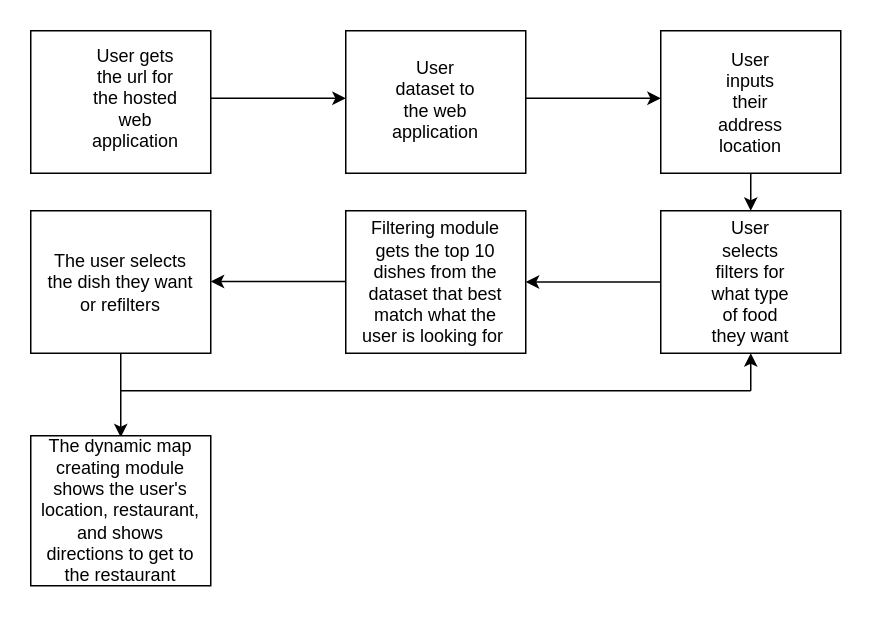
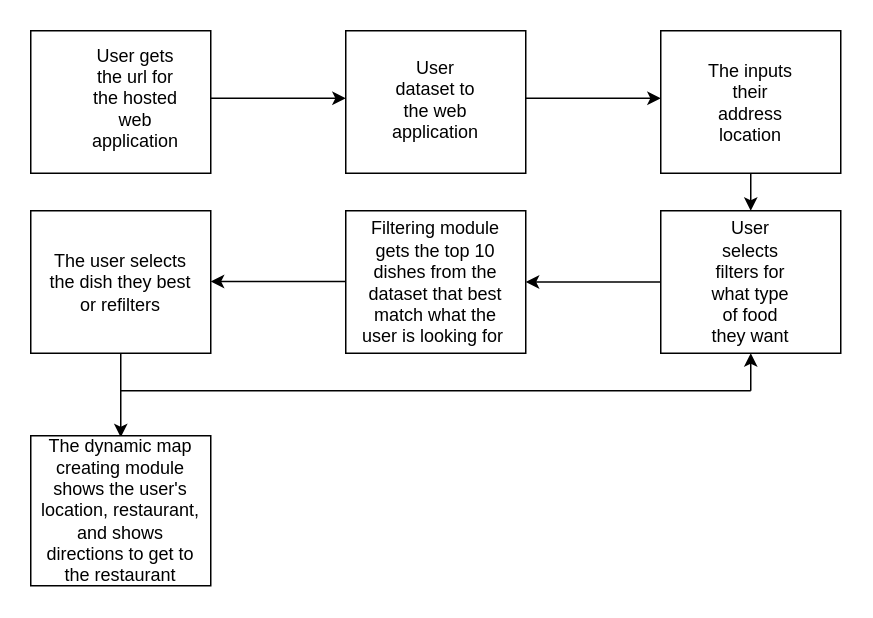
  <mxCell id="0" />
  <mxCell id="1" parent="0" />
  <mxCell id="2" value="" style="rounded=0;whiteSpace=wrap;html=1;" vertex="1" parent="1"><mxGeometry x="20" y="20" width="120" height="95" as="geometry" /></mxCell>
  <mxCell id="3" value="User gets the url for the hosted web application" style="text;html=1;strokeColor=none;fillColor=none;align=center;verticalAlign=middle;whiteSpace=wrap;rounded=0;" vertex="1" parent="1"><mxGeometry x="60" y="37" width="60" height="55" as="geometry" /></mxCell>
  <mxCell id="4" value="" style="endArrow=classic;html=1;rounded=0;" edge="1" parent="1"><mxGeometry width="50" height="50" relative="1" as="geometry"><mxPoint x="140" y="65" as="sourcePoint" /><mxPoint x="230" y="65" as="targetPoint" /></mxGeometry></mxCell>
  <mxCell id="5" value="" style="rounded=0;whiteSpace=wrap;html=1;" vertex="1" parent="1"><mxGeometry x="230" y="20" width="120" height="95" as="geometry" /></mxCell>
  <mxCell id="6" value="User dataset to the web application" style="text;html=1;strokeColor=none;fillColor=none;align=center;verticalAlign=middle;whiteSpace=wrap;rounded=0;" vertex="1" parent="1"><mxGeometry x="260" y="38" width="60" height="55" as="geometry" /></mxCell>
  <mxCell id="7" value="" style="endArrow=classic;html=1;rounded=0;" edge="1" parent="1"><mxGeometry width="50" height="50" relative="1" as="geometry"><mxPoint x="350" y="65" as="sourcePoint" /><mxPoint x="440" y="65" as="targetPoint" /></mxGeometry></mxCell>
  <mxCell id="8" value="" style="rounded=0;whiteSpace=wrap;html=1;" vertex="1" parent="1"><mxGeometry x="440" y="20" width="120" height="95" as="geometry" /></mxCell>
- <mxCell id="9" value="User inputs their address location" style="text;html=1;strokeColor=none;fillColor=none;align=center;verticalAlign=middle;whiteSpace=wrap;rounded=0;" vertex="1" parent="1"><mxGeometry x="470" y="40" width="60" height="55" as="geometry" /></mxCell>
+ <mxCell id="9" value="The inputs their address location" style="text;html=1;strokeColor=none;fillColor=none;align=center;verticalAlign=middle;whiteSpace=wrap;rounded=0;" vertex="1" parent="1"><mxGeometry x="470" y="40" width="60" height="55" as="geometry" /></mxCell>
  <mxCell id="10" value="" style="endArrow=classic;html=1;rounded=0;exitX=0.5;exitY=1;exitDx=0;exitDy=0;entryX=0.5;entryY=0;entryDx=0;entryDy=0;" edge="1" parent="1" source="8" target="11"><mxGeometry width="50" height="50" relative="1" as="geometry"><mxPoint x="380" y="155" as="sourcePoint" /><mxPoint x="500" y="175" as="targetPoint" /></mxGeometry></mxCell>
  <mxCell id="11" value="" style="rounded=0;whiteSpace=wrap;html=1;" vertex="1" parent="1"><mxGeometry x="440" y="140" width="120" height="95" as="geometry" /></mxCell>
  <mxCell id="12" value="User selects filters for what type of food they want" style="text;html=1;strokeColor=none;fillColor=none;align=center;verticalAlign=middle;whiteSpace=wrap;rounded=0;" vertex="1" parent="1"><mxGeometry x="470" y="160" width="60" height="55" as="geometry" /></mxCell>
  <mxCell id="13" value="" style="endArrow=classic;html=1;rounded=0;exitX=0;exitY=0.5;exitDx=0;exitDy=0;entryX=1;entryY=0.5;entryDx=0;entryDy=0;" edge="1" parent="1" source="11" target="14"><mxGeometry width="50" height="50" relative="1" as="geometry"><mxPoint x="320" y="200" as="sourcePoint" /><mxPoint x="360" y="187" as="targetPoint" /></mxGeometry></mxCell>
  <mxCell id="14" value="" style="rounded=0;whiteSpace=wrap;html=1;" vertex="1" parent="1"><mxGeometry x="230" y="140" width="120" height="95" as="geometry" /></mxCell>
  <mxCell id="15" value="Filtering module gets the top 10 dishes from the dataset that best match what the user is looking for&amp;nbsp;" style="text;html=1;strokeColor=none;fillColor=none;align=center;verticalAlign=middle;whiteSpace=wrap;rounded=0;" vertex="1" parent="1"><mxGeometry x="235" y="160" width="110" height="55" as="geometry" /></mxCell>
  <mxCell id="16" value="" style="rounded=0;whiteSpace=wrap;html=1;" vertex="1" parent="1"><mxGeometry x="20" y="140" width="120" height="95" as="geometry" /></mxCell>
- <mxCell id="17" value="The user selects the dish they want or refilters" style="text;html=1;strokeColor=none;fillColor=none;align=center;verticalAlign=middle;whiteSpace=wrap;rounded=0;" vertex="1" parent="1"><mxGeometry x="25" y="160" width="110" height="55" as="geometry" /></mxCell>
+ <mxCell id="17" value="The user selects the dish they best or refilters" style="text;html=1;strokeColor=none;fillColor=none;align=center;verticalAlign=middle;whiteSpace=wrap;rounded=0;" vertex="1" parent="1"><mxGeometry x="25" y="160" width="110" height="55" as="geometry" /></mxCell>
  <mxCell id="18" value="" style="endArrow=classic;html=1;rounded=0;exitX=0;exitY=0.5;exitDx=0;exitDy=0;entryX=1;entryY=0.5;entryDx=0;entryDy=0;" edge="1" parent="1"><mxGeometry width="50" height="50" relative="1" as="geometry"><mxPoint x="230" y="187.16" as="sourcePoint" /><mxPoint x="140" y="187.16" as="targetPoint" /></mxGeometry></mxCell>
  <mxCell id="19" value="" style="endArrow=classic;html=1;rounded=0;exitX=0.5;exitY=1;exitDx=0;exitDy=0;entryX=0.5;entryY=0.01;entryDx=0;entryDy=0;entryPerimeter=0;" edge="1" parent="1" source="16" target="22"><mxGeometry width="50" height="50" relative="1" as="geometry"><mxPoint x="115" y="280" as="sourcePoint" /><mxPoint x="80" y="320" as="targetPoint" /></mxGeometry></mxCell>
  <mxCell id="20" value="" style="endArrow=none;html=1;rounded=0;" edge="1" parent="1"><mxGeometry width="50" height="50" relative="1" as="geometry"><mxPoint x="500" y="260" as="sourcePoint" /><mxPoint x="80" y="260" as="targetPoint" /></mxGeometry></mxCell>
  <mxCell id="21" value="" style="endArrow=classic;html=1;rounded=0;entryX=0.5;entryY=1;entryDx=0;entryDy=0;" edge="1" parent="1" target="11"><mxGeometry width="50" height="50" relative="1" as="geometry"><mxPoint x="500" y="260" as="sourcePoint" /><mxPoint x="490" y="280" as="targetPoint" /></mxGeometry></mxCell>
  <mxCell id="22" value="" style="rounded=0;whiteSpace=wrap;html=1;" vertex="1" parent="1"><mxGeometry x="20" y="290" width="120" height="100" as="geometry" /></mxCell>
  <mxCell id="23" value="The dynamic map creating module shows the user's location, restaurant, and shows directions to get to the restaurant" style="text;html=1;strokeColor=none;fillColor=none;align=center;verticalAlign=middle;whiteSpace=wrap;rounded=0;" vertex="1" parent="1"><mxGeometry x="25" y="312" width="110" height="55" as="geometry" /></mxCell>
